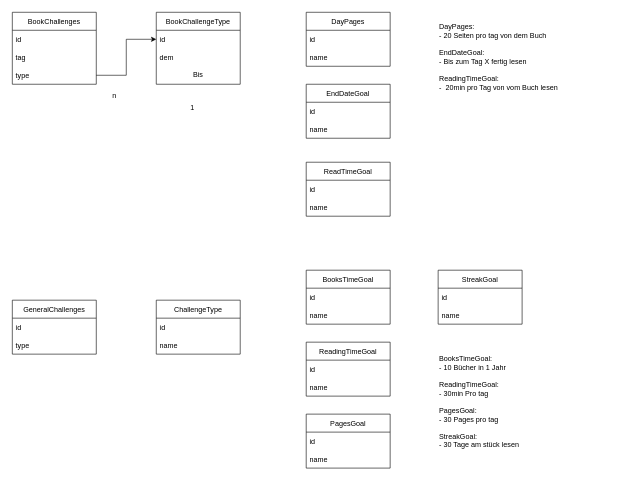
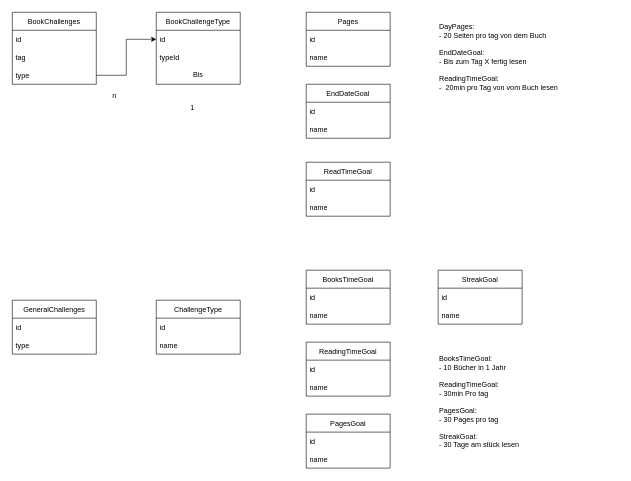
  <mxCell id="0" />
  <mxCell id="1" parent="0" />
  <mxCell id="2" value="BookChallenges" style="swimlane;fontStyle=0;childLayout=stackLayout;horizontal=1;startSize=30;horizontalStack=0;resizeParent=1;resizeParentMax=0;resizeLast=0;collapsible=1;marginBottom=0;" parent="1" vertex="1"><mxGeometry x="20" y="20" width="140" height="120" as="geometry" /></mxCell>
  <mxCell id="3" value="id" style="text;strokeColor=none;fillColor=none;align=left;verticalAlign=middle;spacingLeft=4;spacingRight=4;overflow=hidden;points=[[0,0.5],[1,0.5]];portConstraint=eastwest;rotatable=0;" parent="2" vertex="1"><mxGeometry y="30" width="140" height="30" as="geometry" /></mxCell>
  <mxCell id="4" value="tag" style="text;strokeColor=none;fillColor=none;align=left;verticalAlign=middle;spacingLeft=4;spacingRight=4;overflow=hidden;points=[[0,0.5],[1,0.5]];portConstraint=eastwest;rotatable=0;" parent="2" vertex="1"><mxGeometry y="60" width="140" height="30" as="geometry" /></mxCell>
  <mxCell id="5" value="type" style="text;strokeColor=none;fillColor=none;align=left;verticalAlign=middle;spacingLeft=4;spacingRight=4;overflow=hidden;points=[[0,0.5],[1,0.5]];portConstraint=eastwest;rotatable=0;" parent="2" vertex="1"><mxGeometry y="90" width="140" height="30" as="geometry" /></mxCell>
  <mxCell id="6" value="BookChallengeType" style="swimlane;fontStyle=0;childLayout=stackLayout;horizontal=1;startSize=30;horizontalStack=0;resizeParent=1;resizeParentMax=0;resizeLast=0;collapsible=1;marginBottom=0;" parent="1" vertex="1"><mxGeometry x="260" y="20" width="140" height="120" as="geometry" /></mxCell>
  <mxCell id="7" value="id" style="text;strokeColor=none;fillColor=none;align=left;verticalAlign=middle;spacingLeft=4;spacingRight=4;overflow=hidden;points=[[0,0.5],[1,0.5]];portConstraint=eastwest;rotatable=0;" parent="6" vertex="1"><mxGeometry y="30" width="140" height="30" as="geometry" /></mxCell>
- <mxCell id="8" value="dem" style="text;strokeColor=none;fillColor=none;align=left;verticalAlign=middle;spacingLeft=4;spacingRight=4;overflow=hidden;points=[[0,0.5],[1,0.5]];portConstraint=eastwest;rotatable=0;" parent="6" vertex="1"><mxGeometry y="60" width="140" height="30" as="geometry" /></mxCell>
+ <mxCell id="8" value="typeId" style="text;strokeColor=none;fillColor=none;align=left;verticalAlign=middle;spacingLeft=4;spacingRight=4;overflow=hidden;points=[[0,0.5],[1,0.5]];portConstraint=eastwest;rotatable=0;" parent="6" vertex="1"><mxGeometry y="60" width="140" height="30" as="geometry" /></mxCell>
  <mxCell id="9" value="Bis" style="text;html=1;strokeColor=none;fillColor=none;align=center;verticalAlign=middle;whiteSpace=wrap;rounded=0;" parent="6" vertex="1"><mxGeometry y="90" width="140" height="30" as="geometry" /></mxCell>
  <mxCell id="10" style="edgeStyle=orthogonalEdgeStyle;rounded=0;orthogonalLoop=1;jettySize=auto;html=1;entryX=0;entryY=0.5;entryDx=0;entryDy=0;" parent="1" source="5" target="7" edge="1"><mxGeometry relative="1" as="geometry" /></mxCell>
  <mxCell id="11" value="n" style="text;html=1;align=center;verticalAlign=middle;resizable=0;points=[];autosize=1;strokeColor=none;fillColor=none;" parent="1" vertex="1"><mxGeometry x="175" y="145" width="30" height="30" as="geometry" /></mxCell>
  <mxCell id="12" value="1" style="text;html=1;align=center;verticalAlign=middle;resizable=0;points=[];autosize=1;strokeColor=none;fillColor=none;" parent="1" vertex="1"><mxGeometry x="305" y="165" width="30" height="30" as="geometry" /></mxCell>
- <mxCell id="13" value="DayPages" style="swimlane;fontStyle=0;childLayout=stackLayout;horizontal=1;startSize=30;horizontalStack=0;resizeParent=1;resizeParentMax=0;resizeLast=0;collapsible=1;marginBottom=0;" parent="1" vertex="1"><mxGeometry x="510" y="20" width="140" height="90" as="geometry" /></mxCell>
+ <mxCell id="13" value="Pages" style="swimlane;fontStyle=0;childLayout=stackLayout;horizontal=1;startSize=30;horizontalStack=0;resizeParent=1;resizeParentMax=0;resizeLast=0;collapsible=1;marginBottom=0;" parent="1" vertex="1"><mxGeometry x="510" y="20" width="140" height="90" as="geometry" /></mxCell>
  <mxCell id="14" value="id" style="text;strokeColor=none;fillColor=none;align=left;verticalAlign=middle;spacingLeft=4;spacingRight=4;overflow=hidden;points=[[0,0.5],[1,0.5]];portConstraint=eastwest;rotatable=0;" parent="13" vertex="1"><mxGeometry y="30" width="140" height="30" as="geometry" /></mxCell>
  <mxCell id="15" value="name" style="text;strokeColor=none;fillColor=none;align=left;verticalAlign=middle;spacingLeft=4;spacingRight=4;overflow=hidden;points=[[0,0.5],[1,0.5]];portConstraint=eastwest;rotatable=0;" parent="13" vertex="1"><mxGeometry y="60" width="140" height="30" as="geometry" /></mxCell>
  <mxCell id="16" value="EndDateGoal" style="swimlane;fontStyle=0;childLayout=stackLayout;horizontal=1;startSize=30;horizontalStack=0;resizeParent=1;resizeParentMax=0;resizeLast=0;collapsible=1;marginBottom=0;" parent="1" vertex="1"><mxGeometry x="510" y="140" width="140" height="90" as="geometry" /></mxCell>
  <mxCell id="17" value="id" style="text;strokeColor=none;fillColor=none;align=left;verticalAlign=middle;spacingLeft=4;spacingRight=4;overflow=hidden;points=[[0,0.5],[1,0.5]];portConstraint=eastwest;rotatable=0;" parent="16" vertex="1"><mxGeometry y="30" width="140" height="30" as="geometry" /></mxCell>
  <mxCell id="18" value="name" style="text;strokeColor=none;fillColor=none;align=left;verticalAlign=middle;spacingLeft=4;spacingRight=4;overflow=hidden;points=[[0,0.5],[1,0.5]];portConstraint=eastwest;rotatable=0;" parent="16" vertex="1"><mxGeometry y="60" width="140" height="30" as="geometry" /></mxCell>
  <mxCell id="19" value="ReadTimeGoal" style="swimlane;fontStyle=0;childLayout=stackLayout;horizontal=1;startSize=30;horizontalStack=0;resizeParent=1;resizeParentMax=0;resizeLast=0;collapsible=1;marginBottom=0;" parent="1" vertex="1"><mxGeometry x="510" y="270" width="140" height="90" as="geometry" /></mxCell>
  <mxCell id="20" value="id" style="text;strokeColor=none;fillColor=none;align=left;verticalAlign=middle;spacingLeft=4;spacingRight=4;overflow=hidden;points=[[0,0.5],[1,0.5]];portConstraint=eastwest;rotatable=0;" parent="19" vertex="1"><mxGeometry y="30" width="140" height="30" as="geometry" /></mxCell>
  <mxCell id="21" value="name" style="text;strokeColor=none;fillColor=none;align=left;verticalAlign=middle;spacingLeft=4;spacingRight=4;overflow=hidden;points=[[0,0.5],[1,0.5]];portConstraint=eastwest;rotatable=0;" parent="19" vertex="1"><mxGeometry y="60" width="140" height="30" as="geometry" /></mxCell>
  <mxCell id="22" value="GeneralChallenges" style="swimlane;fontStyle=0;childLayout=stackLayout;horizontal=1;startSize=30;horizontalStack=0;resizeParent=1;resizeParentMax=0;resizeLast=0;collapsible=1;marginBottom=0;" parent="1" vertex="1"><mxGeometry x="20" y="500" width="140" height="90" as="geometry" /></mxCell>
  <mxCell id="23" value="id" style="text;strokeColor=none;fillColor=none;align=left;verticalAlign=middle;spacingLeft=4;spacingRight=4;overflow=hidden;points=[[0,0.5],[1,0.5]];portConstraint=eastwest;rotatable=0;" parent="22" vertex="1"><mxGeometry y="30" width="140" height="30" as="geometry" /></mxCell>
  <mxCell id="24" value="type" style="text;strokeColor=none;fillColor=none;align=left;verticalAlign=middle;spacingLeft=4;spacingRight=4;overflow=hidden;points=[[0,0.5],[1,0.5]];portConstraint=eastwest;rotatable=0;" parent="22" vertex="1"><mxGeometry y="60" width="140" height="30" as="geometry" /></mxCell>
  <mxCell id="25" value="ChallengeType" style="swimlane;fontStyle=0;childLayout=stackLayout;horizontal=1;startSize=30;horizontalStack=0;resizeParent=1;resizeParentMax=0;resizeLast=0;collapsible=1;marginBottom=0;" parent="1" vertex="1"><mxGeometry x="260" y="500" width="140" height="90" as="geometry" /></mxCell>
  <mxCell id="26" value="id" style="text;strokeColor=none;fillColor=none;align=left;verticalAlign=middle;spacingLeft=4;spacingRight=4;overflow=hidden;points=[[0,0.5],[1,0.5]];portConstraint=eastwest;rotatable=0;" parent="25" vertex="1"><mxGeometry y="30" width="140" height="30" as="geometry" /></mxCell>
  <mxCell id="27" value="name" style="text;strokeColor=none;fillColor=none;align=left;verticalAlign=middle;spacingLeft=4;spacingRight=4;overflow=hidden;points=[[0,0.5],[1,0.5]];portConstraint=eastwest;rotatable=0;" parent="25" vertex="1"><mxGeometry y="60" width="140" height="30" as="geometry" /></mxCell>
  <mxCell id="28" value="BooksTimeGoal" style="swimlane;fontStyle=0;childLayout=stackLayout;horizontal=1;startSize=30;horizontalStack=0;resizeParent=1;resizeParentMax=0;resizeLast=0;collapsible=1;marginBottom=0;" parent="1" vertex="1"><mxGeometry x="510" y="450" width="140" height="90" as="geometry" /></mxCell>
  <mxCell id="29" value="id" style="text;strokeColor=none;fillColor=none;align=left;verticalAlign=middle;spacingLeft=4;spacingRight=4;overflow=hidden;points=[[0,0.5],[1,0.5]];portConstraint=eastwest;rotatable=0;" parent="28" vertex="1"><mxGeometry y="30" width="140" height="30" as="geometry" /></mxCell>
  <mxCell id="30" value="name" style="text;strokeColor=none;fillColor=none;align=left;verticalAlign=middle;spacingLeft=4;spacingRight=4;overflow=hidden;points=[[0,0.5],[1,0.5]];portConstraint=eastwest;rotatable=0;" parent="28" vertex="1"><mxGeometry y="60" width="140" height="30" as="geometry" /></mxCell>
  <mxCell id="31" value="ReadingTimeGoal" style="swimlane;fontStyle=0;childLayout=stackLayout;horizontal=1;startSize=30;horizontalStack=0;resizeParent=1;resizeParentMax=0;resizeLast=0;collapsible=1;marginBottom=0;" parent="1" vertex="1"><mxGeometry x="510" y="570" width="140" height="90" as="geometry" /></mxCell>
  <mxCell id="32" value="id" style="text;strokeColor=none;fillColor=none;align=left;verticalAlign=middle;spacingLeft=4;spacingRight=4;overflow=hidden;points=[[0,0.5],[1,0.5]];portConstraint=eastwest;rotatable=0;" parent="31" vertex="1"><mxGeometry y="30" width="140" height="30" as="geometry" /></mxCell>
  <mxCell id="33" value="name" style="text;strokeColor=none;fillColor=none;align=left;verticalAlign=middle;spacingLeft=4;spacingRight=4;overflow=hidden;points=[[0,0.5],[1,0.5]];portConstraint=eastwest;rotatable=0;" parent="31" vertex="1"><mxGeometry y="60" width="140" height="30" as="geometry" /></mxCell>
  <mxCell id="34" value="PagesGoal" style="swimlane;fontStyle=0;childLayout=stackLayout;horizontal=1;startSize=30;horizontalStack=0;resizeParent=1;resizeParentMax=0;resizeLast=0;collapsible=1;marginBottom=0;" parent="1" vertex="1"><mxGeometry x="510" y="690" width="140" height="90" as="geometry" /></mxCell>
  <mxCell id="35" value="id" style="text;strokeColor=none;fillColor=none;align=left;verticalAlign=middle;spacingLeft=4;spacingRight=4;overflow=hidden;points=[[0,0.5],[1,0.5]];portConstraint=eastwest;rotatable=0;" parent="34" vertex="1"><mxGeometry y="30" width="140" height="30" as="geometry" /></mxCell>
  <mxCell id="36" value="name" style="text;strokeColor=none;fillColor=none;align=left;verticalAlign=middle;spacingLeft=4;spacingRight=4;overflow=hidden;points=[[0,0.5],[1,0.5]];portConstraint=eastwest;rotatable=0;" parent="34" vertex="1"><mxGeometry y="60" width="140" height="30" as="geometry" /></mxCell>
  <mxCell id="37" value="StreakGoal" style="swimlane;fontStyle=0;childLayout=stackLayout;horizontal=1;startSize=30;horizontalStack=0;resizeParent=1;resizeParentMax=0;resizeLast=0;collapsible=1;marginBottom=0;" parent="1" vertex="1"><mxGeometry x="730" y="450" width="140" height="90" as="geometry" /></mxCell>
  <mxCell id="38" value="id" style="text;strokeColor=none;fillColor=none;align=left;verticalAlign=middle;spacingLeft=4;spacingRight=4;overflow=hidden;points=[[0,0.5],[1,0.5]];portConstraint=eastwest;rotatable=0;" parent="37" vertex="1"><mxGeometry y="30" width="140" height="30" as="geometry" /></mxCell>
  <mxCell id="39" value="name" style="text;strokeColor=none;fillColor=none;align=left;verticalAlign=middle;spacingLeft=4;spacingRight=4;overflow=hidden;points=[[0,0.5],[1,0.5]];portConstraint=eastwest;rotatable=0;" parent="37" vertex="1"><mxGeometry y="60" width="140" height="30" as="geometry" /></mxCell>
  <mxCell id="40" value="BooksTimeGoal:&lt;br&gt;- 10 Bücher in 1 Jahr&lt;br&gt;&lt;br&gt;ReadingTimeGoal:&lt;br&gt;- 30min Pro tag&lt;br&gt;&lt;br&gt;PagesGoal:&lt;br&gt;- 30 Pages pro tag&amp;nbsp;&lt;br&gt;&lt;br&gt;StreakGoal:&lt;br&gt;- 30 Tage am stück lesen" style="text;html=1;strokeColor=none;fillColor=none;align=left;verticalAlign=middle;whiteSpace=wrap;rounded=0;" parent="1" vertex="1"><mxGeometry x="730" y="560" width="300" height="220" as="geometry" /></mxCell>
  <mxCell id="41" value="DayPages:&lt;br&gt;- 20 Seiten pro tag von dem Buch&lt;br&gt;&lt;br&gt;EndDateGoal:&lt;br&gt;- Bis zum Tag X fertig lesen&lt;br&gt;&lt;br&gt;ReadingTimeGoal:&lt;br&gt;-&amp;nbsp; 20min pro Tag von vom Buch lesen" style="text;html=1;strokeColor=none;fillColor=none;align=left;verticalAlign=middle;whiteSpace=wrap;rounded=0;" parent="1" vertex="1"><mxGeometry x="730" y="30" width="290" height="130" as="geometry" /></mxCell>
